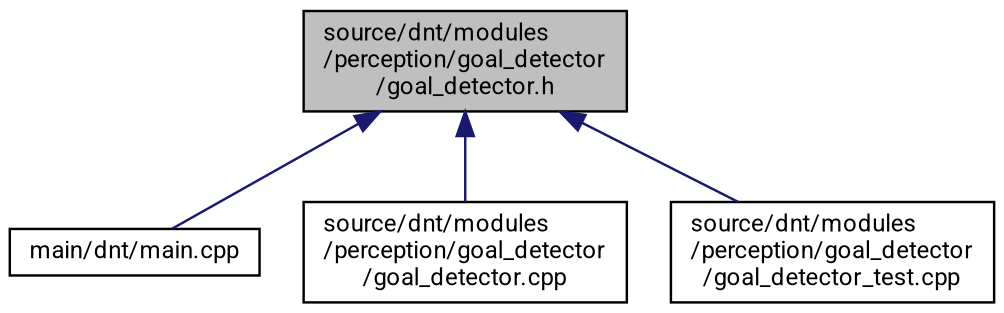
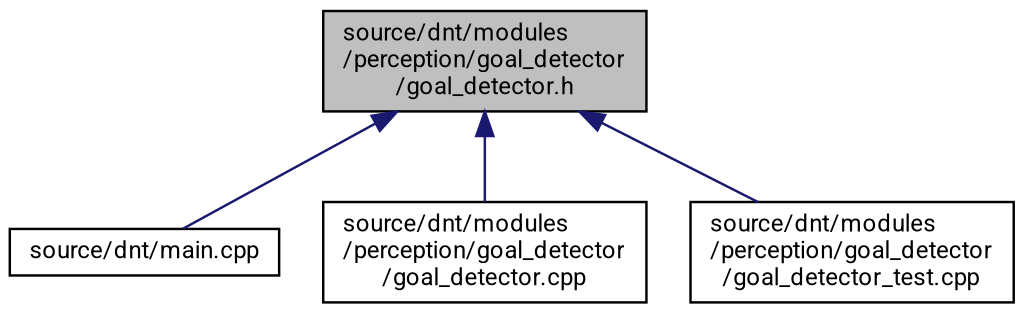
  digraph {
    fontname=Roboto
    node [color=black fillcolor=white fontname=Roboto fontsize=10 shape=record style=filled]
    edge [color=midnightblue dir=back fontname=Roboto fontsize=10 labelfontname=Helvetica labelfontsize=10 style=solid]
    n1 [fillcolor=grey75 fontcolor=black height=0.2 label="source/dnt/modules\l/perception/goal_detector\l/goal_detector.h" width=0.4]
-   n2 [height=0.2 label="main/dnt/main.cpp" width=0.4]
+   n2 [height=0.2 label="source/dnt/main.cpp" width=0.4]
    n3 [height=0.2 label="source/dnt/modules\l/perception/goal_detector\l/goal_detector.cpp" width=0.4]
    n4 [height=0.2 label="source/dnt/modules\l/perception/goal_detector\l/goal_detector_test.cpp" width=0.4]
    n1 -> n2
    n1 -> n3
    n1 -> n4
  }
